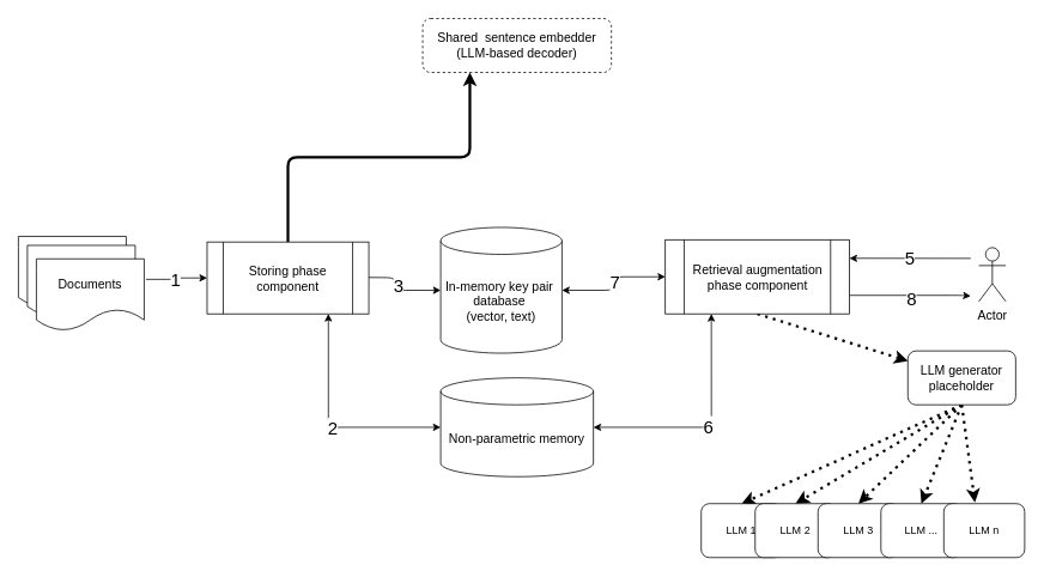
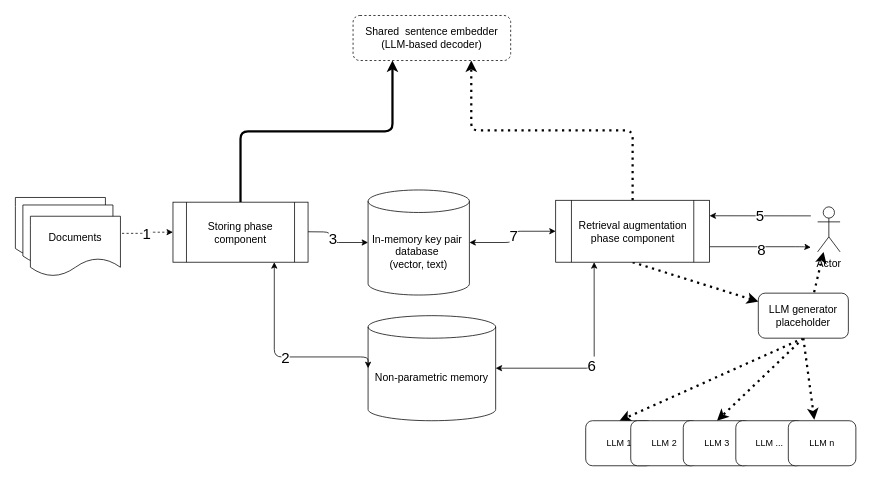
  <mxCell id="0" />
  <mxCell id="1" parent="0" />
  <mxCell id="2" style="edgeStyle=orthogonalEdgeStyle;html=1;exitX=1;exitY=0.5;exitDx=0;exitDy=0;exitPerimeter=0;entryX=0.25;entryY=1;entryDx=0;entryDy=0;startArrow=classic;startFill=1;" edge="1" parent="1" source="4" target="23"><mxGeometry relative="1" as="geometry" /></mxCell>
  <mxCell id="3" value="6" style="edgeLabel;html=1;align=center;verticalAlign=middle;resizable=0;points=[];fontSize=20;" vertex="1" connectable="0" parent="2"><mxGeometry x="-0.001" y="2" relative="1" as="geometry"><mxPoint x="-2" as="offset" /></mxGeometry></mxCell>
- <mxCell id="4" value="&lt;font style=&quot;font-size: 14px;&quot;&gt;Non-parametric memory&lt;/font&gt;" style="shape=cylinder3;whiteSpace=wrap;html=1;boundedLbl=1;backgroundOutline=1;size=15;" parent="1" vertex="1"><mxGeometry x="490" y="420" width="170" height="110" as="geometry" /></mxCell>
+ <mxCell id="4" value="&lt;font style=&quot;font-size: 14px;&quot;&gt;Non-parametric memory&lt;/font&gt;" style="shape=cylinder3;whiteSpace=wrap;html=1;boundedLbl=1;backgroundOutline=1;size=15;" parent="1" vertex="1"><mxGeometry x="490" y="420" width="170" height="140" as="geometry" /></mxCell>
  <mxCell id="5" value="&lt;font style=&quot;font-size: 14px;&quot;&gt;&lt;font style=&quot;font-size: 14px;&quot;&gt;In-memory key pair&amp;nbsp;&lt;br&gt;database&amp;nbsp;&lt;br&gt;(vector, t&lt;/font&gt;ext)&lt;/font&gt;" style="shape=cylinder3;whiteSpace=wrap;html=1;boundedLbl=1;backgroundOutline=1;size=15;" parent="1" vertex="1"><mxGeometry x="490" y="252.5" width="135" height="140" as="geometry" /></mxCell>
  <mxCell id="6" value="" style="shape=document;whiteSpace=wrap;html=1;boundedLbl=1;" parent="1" vertex="1"><mxGeometry x="20" y="262.5" width="120" height="80" as="geometry" /></mxCell>
  <mxCell id="7" value="" style="shape=document;whiteSpace=wrap;html=1;boundedLbl=1;" parent="1" vertex="1"><mxGeometry x="30" y="272.5" width="120" height="80" as="geometry" /></mxCell>
- <mxCell id="8" style="edgeStyle=orthogonalEdgeStyle;rounded=1;jumpSize=6;html=1;exitX=1.017;exitY=0.285;exitDx=0;exitDy=0;entryX=0;entryY=0.5;entryDx=0;entryDy=0;strokeWidth=1;exitPerimeter=0;" parent="1" source="10" target="16" edge="1"><mxGeometry relative="1" as="geometry" /></mxCell>
+ <mxCell id="8" style="edgeStyle=orthogonalEdgeStyle;rounded=1;jumpSize=6;html=1;exitX=1.017;exitY=0.285;exitDx=0;exitDy=0;entryX=0;entryY=0.5;entryDx=0;entryDy=0;strokeWidth=1;exitPerimeter=0;dashed=1;" parent="1" source="10" target="16" edge="1"><mxGeometry relative="1" as="geometry" /></mxCell>
  <mxCell id="9" value="1" style="edgeLabel;html=1;align=center;verticalAlign=middle;resizable=0;points=[];fontSize=20;" parent="8" vertex="1" connectable="0"><mxGeometry x="0.08" y="-4" relative="1" as="geometry"><mxPoint x="-4" y="-2" as="offset" /></mxGeometry></mxCell>
  <mxCell id="10" value="&lt;font style=&quot;font-size: 14px;&quot;&gt;Documents&lt;/font&gt;" style="shape=document;whiteSpace=wrap;html=1;boundedLbl=1;" parent="1" vertex="1"><mxGeometry x="40" y="287.5" width="120" height="80" as="geometry" /></mxCell>
  <mxCell id="11" style="edgeStyle=orthogonalEdgeStyle;html=1;exitX=0.75;exitY=1;exitDx=0;exitDy=0;startArrow=classic;startFill=1;entryX=0;entryY=0.5;entryDx=0;entryDy=0;entryPerimeter=0;" parent="1" source="16" target="4" edge="1"><mxGeometry relative="1" as="geometry"><mxPoint x="440" y="420" as="targetPoint" /><Array as="points"><mxPoint x="365" y="475" /></Array></mxGeometry></mxCell>
  <mxCell id="12" value="2" style="edgeLabel;html=1;align=center;verticalAlign=middle;resizable=0;points=[];fontSize=20;" parent="11" vertex="1" connectable="0"><mxGeometry x="0.317" y="-4" relative="1" as="geometry"><mxPoint x="-34" y="-4" as="offset" /></mxGeometry></mxCell>
  <mxCell id="13" style="edgeStyle=orthogonalEdgeStyle;html=1;exitX=0.5;exitY=0;exitDx=0;exitDy=0;entryX=0.25;entryY=1;entryDx=0;entryDy=0;strokeWidth=3;dashed=0;dashPattern=1 2;" parent="1" source="16" target="26" edge="1"><mxGeometry relative="1" as="geometry" /></mxCell>
  <mxCell id="14" style="edgeStyle=orthogonalEdgeStyle;rounded=1;jumpSize=6;html=1;entryX=0;entryY=0.5;entryDx=0;entryDy=0;entryPerimeter=0;strokeWidth=1;" parent="1" target="5" edge="1"><mxGeometry relative="1" as="geometry"><mxPoint x="390" y="308" as="sourcePoint" /></mxGeometry></mxCell>
  <mxCell id="15" value="3" style="edgeLabel;html=1;align=center;verticalAlign=middle;resizable=0;points=[];fontSize=20;" parent="14" vertex="1" connectable="0"><mxGeometry x="0.018" y="2" relative="1" as="geometry"><mxPoint y="1" as="offset" /></mxGeometry></mxCell>
  <mxCell id="16" value="&lt;font style=&quot;font-size: 14px;&quot;&gt;Storing phase component&lt;/font&gt;" style="shape=process;whiteSpace=wrap;html=1;backgroundOutline=1;" parent="1" vertex="1"><mxGeometry x="230" y="268.75" width="180" height="80" as="geometry" /></mxCell>
  <mxCell id="17" style="edgeStyle=elbowEdgeStyle;html=1;exitX=1;exitY=0.75;exitDx=0;exitDy=0;" parent="1" source="23" edge="1"><mxGeometry relative="1" as="geometry"><mxPoint x="1080" y="329" as="targetPoint" /><Array as="points"><mxPoint x="1070" y="260" /></Array></mxGeometry></mxCell>
  <mxCell id="18" value="&lt;font style=&quot;font-size: 20px;&quot;&gt;8&lt;/font&gt;" style="edgeLabel;html=1;align=center;verticalAlign=middle;resizable=0;points=[];" parent="17" vertex="1" connectable="0"><mxGeometry x="-0.0" y="-2" relative="1" as="geometry"><mxPoint as="offset" /></mxGeometry></mxCell>
  <mxCell id="19" style="edgeStyle=none;jumpSize=6;html=1;exitX=0.5;exitY=1;exitDx=0;exitDy=0;dashed=1;dashPattern=1 2;strokeWidth=3;" parent="1" source="23" target="32" edge="1"><mxGeometry relative="1" as="geometry" /></mxCell>
+ <mxCell id="20" style="edgeStyle=orthogonalEdgeStyle;rounded=1;jumpSize=6;html=1;exitX=0.5;exitY=0;exitDx=0;exitDy=0;entryX=0.75;entryY=1;entryDx=0;entryDy=0;strokeWidth=3;dashed=1;dashPattern=1 2;" parent="1" source="23" target="26" edge="1"><mxGeometry relative="1" as="geometry" /></mxCell>
  <mxCell id="21" style="edgeStyle=orthogonalEdgeStyle;html=1;exitX=0;exitY=0.5;exitDx=0;exitDy=0;entryX=1;entryY=0.5;entryDx=0;entryDy=0;entryPerimeter=0;fontSize=20;startArrow=classic;startFill=1;" edge="1" parent="1" source="23" target="5"><mxGeometry relative="1" as="geometry" /></mxCell>
  <mxCell id="22" value="7" style="edgeLabel;html=1;align=center;verticalAlign=middle;resizable=0;points=[];fontSize=20;" vertex="1" connectable="0" parent="21"><mxGeometry x="-0.05" y="1" relative="1" as="geometry"><mxPoint as="offset" /></mxGeometry></mxCell>
  <mxCell id="23" value="&lt;font style=&quot;font-size: 14px;&quot;&gt;Retrieval augmentation phase component&lt;br&gt;&lt;/font&gt;" style="shape=process;whiteSpace=wrap;html=1;backgroundOutline=1;" parent="1" vertex="1"><mxGeometry x="740" y="266.25" width="205" height="82.5" as="geometry" /></mxCell>
  <mxCell id="24" value="&lt;font style=&quot;font-size: 20px;&quot;&gt;5&lt;/font&gt;" style="edgeStyle=elbowEdgeStyle;html=1;entryX=1;entryY=0.25;entryDx=0;entryDy=0;" parent="1" target="23" edge="1"><mxGeometry relative="1" as="geometry"><mxPoint x="1080" y="287" as="sourcePoint" /><Array as="points"><mxPoint x="1080" y="288" /></Array></mxGeometry></mxCell>
  <mxCell id="25" value="&lt;font style=&quot;font-size: 14px;&quot;&gt;Actor&lt;/font&gt;" style="shape=umlActor;verticalLabelPosition=bottom;verticalAlign=top;html=1;outlineConnect=0;" parent="1" vertex="1"><mxGeometry x="1089" y="275" width="30" height="60" as="geometry" /></mxCell>
  <mxCell id="26" value="&lt;font style=&quot;font-size: 14px;&quot;&gt;Shared&amp;nbsp; sentence embedder&lt;br&gt;(LLM-based decoder)&lt;br&gt;&lt;/font&gt;" style="rounded=1;whiteSpace=wrap;html=1;dashed=1;" parent="1" vertex="1"><mxGeometry x="470" y="20" width="210" height="60" as="geometry" /></mxCell>
  <mxCell id="27" style="edgeStyle=none;jumpSize=6;html=1;exitX=0.5;exitY=1;exitDx=0;exitDy=0;dashed=1;dashPattern=1 2;strokeWidth=3;entryX=0.5;entryY=0;entryDx=0;entryDy=0;" parent="1" source="32" target="33" edge="1"><mxGeometry relative="1" as="geometry"><mxPoint x="660" y="660" as="targetPoint" /></mxGeometry></mxCell>
- <mxCell id="28" style="edgeStyle=none;jumpSize=6;html=1;exitX=0.5;exitY=1;exitDx=0;exitDy=0;entryX=0.5;entryY=0;entryDx=0;entryDy=0;dashed=1;dashPattern=1 2;strokeWidth=3;" parent="1" source="32" target="34" edge="1"><mxGeometry relative="1" as="geometry" /></mxCell>
+ <mxCell id="28" style="edgeStyle=none;jumpSize=6;html=1;exitX=0.5;exitY=1;exitDx=0;exitDy=0;dashed=1;dashPattern=1 2;strokeWidth=3;" parent="1" source="32" target="25" edge="1"><mxGeometry relative="1" as="geometry" /></mxCell>
  <mxCell id="29" style="edgeStyle=none;jumpSize=6;html=1;exitX=0.5;exitY=1;exitDx=0;exitDy=0;entryX=0.5;entryY=0;entryDx=0;entryDy=0;dashed=1;dashPattern=1 2;strokeWidth=3;" parent="1" source="32" target="35" edge="1"><mxGeometry relative="1" as="geometry" /></mxCell>
- <mxCell id="30" style="edgeStyle=none;jumpSize=6;html=1;exitX=0.5;exitY=1;exitDx=0;exitDy=0;entryX=0.5;entryY=0;entryDx=0;entryDy=0;dashed=1;dashPattern=1 2;strokeWidth=3;" parent="1" source="32" target="36" edge="1"><mxGeometry relative="1" as="geometry" /></mxCell>
  <mxCell id="31" style="edgeStyle=none;jumpSize=6;html=1;exitX=0.5;exitY=1;exitDx=0;exitDy=0;entryX=0.385;entryY=-0.022;entryDx=0;entryDy=0;entryPerimeter=0;dashed=1;dashPattern=1 2;strokeWidth=3;" parent="1" source="32" target="37" edge="1"><mxGeometry relative="1" as="geometry" /></mxCell>
  <mxCell id="32" value="&lt;font style=&quot;font-size: 14px;&quot;&gt;LLM generator&lt;br&gt;placeholder&lt;/font&gt;" style="rounded=1;whiteSpace=wrap;html=1;" parent="1" vertex="1"><mxGeometry x="1010" y="390" width="120" height="60" as="geometry" /></mxCell>
  <mxCell id="33" value="LLM 1" style="rounded=1;whiteSpace=wrap;html=1;" parent="1" vertex="1"><mxGeometry x="780" y="560" width="90" height="60" as="geometry" /></mxCell>
  <mxCell id="34" value="LLM 2" style="rounded=1;whiteSpace=wrap;html=1;" parent="1" vertex="1"><mxGeometry x="840" y="560" width="90" height="60" as="geometry" /></mxCell>
  <mxCell id="35" value="LLM 3" style="rounded=1;whiteSpace=wrap;html=1;" parent="1" vertex="1"><mxGeometry x="910" y="560" width="90" height="60" as="geometry" /></mxCell>
  <mxCell id="36" value="LLM ..." style="rounded=1;whiteSpace=wrap;html=1;" parent="1" vertex="1"><mxGeometry x="980" y="560" width="90" height="60" as="geometry" /></mxCell>
  <mxCell id="37" value="LLM n" style="rounded=1;whiteSpace=wrap;html=1;" parent="1" vertex="1"><mxGeometry x="1050" y="560" width="90" height="60" as="geometry" /></mxCell>
